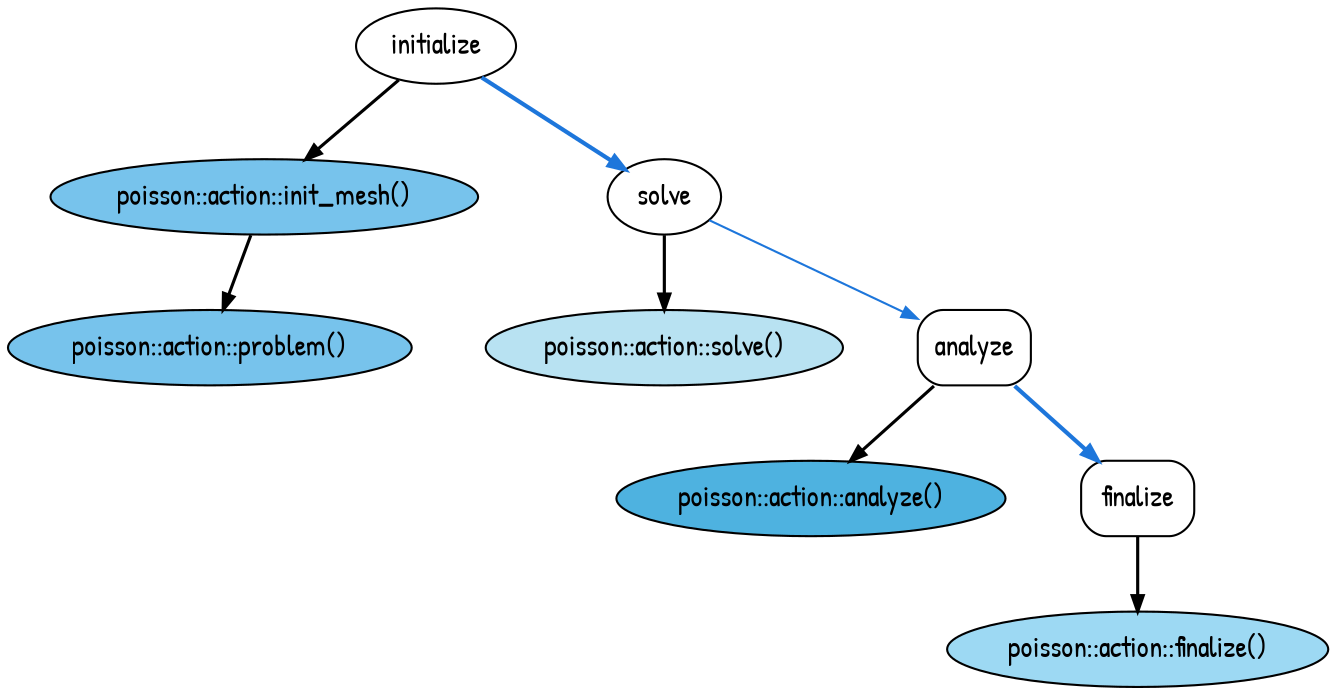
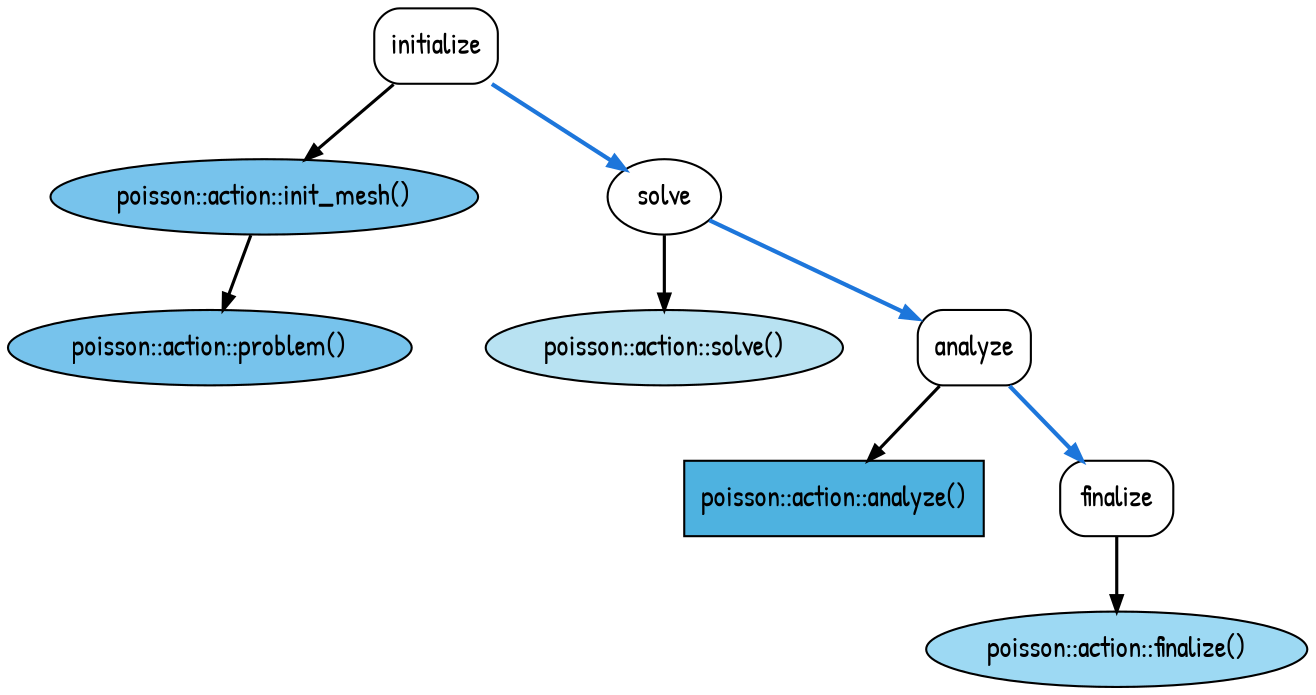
  digraph {
    fontname="Patrick Hand"
    nodesep=.5
    node [color=black fillcolor=lightgrey fontcolor=black fontname="Patrick Hand" shape=ellipse style=filled]
    edge [arrowhead=normal arrowsize=0.75 arrowtail=normal color=black dir=forward fillcolor=black fontcolor=black fontname="Patrick Hand" headport=c penwidth=1.5 tailport=c]
-   n1 [label=initialize style=rounded]
+   n1 [label=initialize shape=box style=rounded]
    n2 [fillcolor="#77c3ec" label="poisson::action::init_mesh()"]
    n3 [label=solve style=rounded]
    n4 [fillcolor="#77c3ec" label="poisson::action::problem()"]
    n5 [fillcolor="#b8e2f2" label="poisson::action::solve()"]
    n6 [label=analyze shape=box style=rounded]
-   n7 [fillcolor="#4eb2e0" label="poisson::action::analyze()"]
+   n7 [fillcolor="#4eb2e0" label="poisson::action::analyze()" shape=box]
    n8 [label=finalize shape=box style=rounded]
    n9 [fillcolor="#9dd9f3" label="poisson::action::finalize()"]
    n1 -> n2
    n1 -> n3 [color="#1d76db" fillcolor="#1d76db" style=bold penwidth=""]
    n2 -> n4
    n3 -> n5
-   n3 -> n6 [color="#1d76db" fillcolor="#1d76db" style=solid penwidth=""]
+   n3 -> n6 [color="#1d76db" fillcolor="#1d76db" style=bold penwidth=""]
    n6 -> n7
    n6 -> n8 [color="#1d76db" fillcolor="#1d76db" style=bold penwidth=""]
    n8 -> n9
  }
